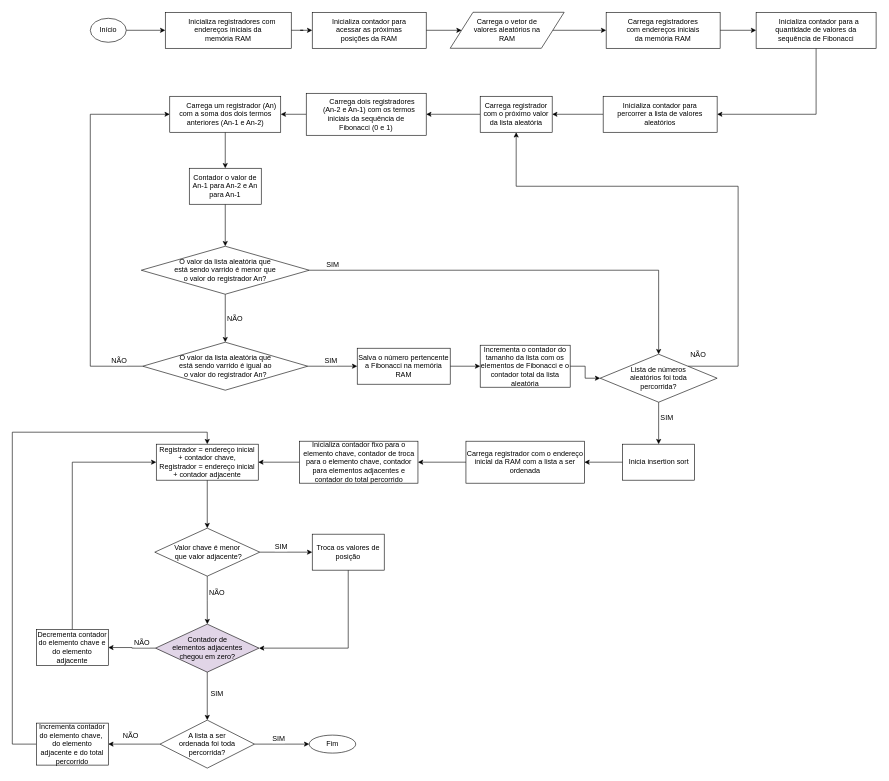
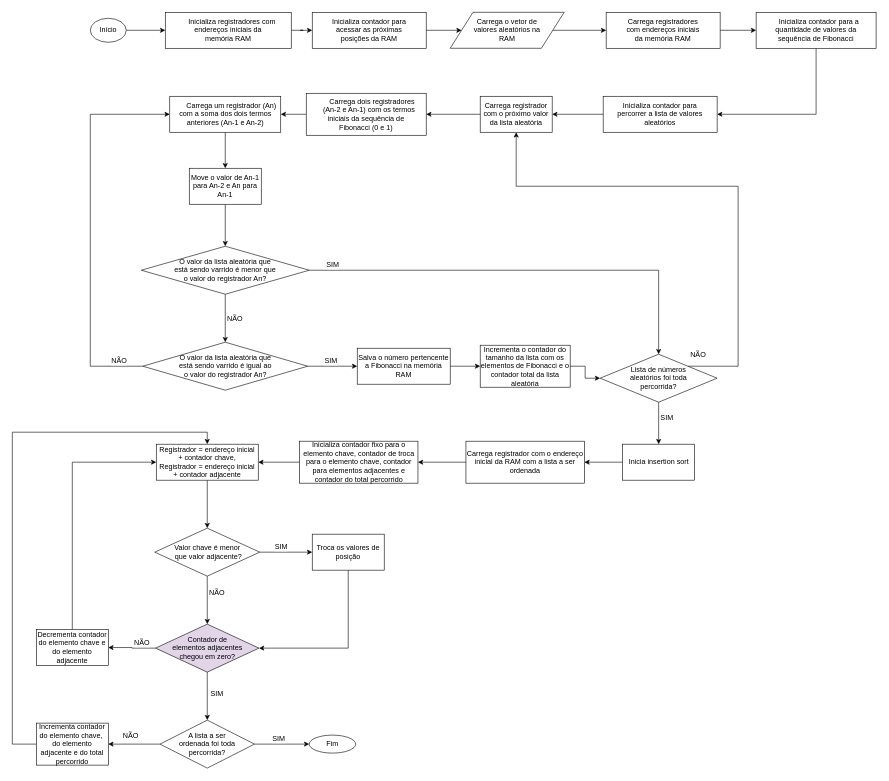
  <mxCell id="0" />
  <mxCell id="1" parent="0" />
  <mxCell id="2" value="" style="edgeStyle=orthogonalEdgeStyle;rounded=0;orthogonalLoop=1;jettySize=auto;html=1;" parent="1" source="3" target="5" edge="1"><mxGeometry relative="1" as="geometry" /></mxCell>
  <mxCell id="3" value="Início" style="ellipse;whiteSpace=wrap;html=1;" parent="1" vertex="1"><mxGeometry x="150" y="30" width="60" height="40" as="geometry" /></mxCell>
  <mxCell id="4" value="" style="edgeStyle=orthogonalEdgeStyle;rounded=0;orthogonalLoop=1;jettySize=auto;html=1;" parent="1" source="5" target="7" edge="1"><mxGeometry relative="1" as="geometry" /></mxCell>
  <mxCell id="5" value="&amp;nbsp; &amp;nbsp; Inicializa registradores com&lt;br&gt;endereços iniciais da &lt;br&gt;memória RAM" style="whiteSpace=wrap;html=1;" parent="1" vertex="1"><mxGeometry x="275" y="20" width="210" height="60" as="geometry" /></mxCell>
  <mxCell id="6" value="" style="edgeStyle=orthogonalEdgeStyle;rounded=0;orthogonalLoop=1;jettySize=auto;html=1;" parent="1" source="7" target="9" edge="1"><mxGeometry relative="1" as="geometry" /></mxCell>
  <mxCell id="7" value="Inicializa contador para &lt;br&gt;acessar as próximas &lt;br&gt;posições da RAM" style="whiteSpace=wrap;html=1;" parent="1" vertex="1"><mxGeometry x="520" y="20" width="190" height="60" as="geometry" /></mxCell>
  <mxCell id="8" value="" style="edgeStyle=orthogonalEdgeStyle;rounded=0;orthogonalLoop=1;jettySize=auto;html=1;" parent="1" source="9" target="11" edge="1"><mxGeometry relative="1" as="geometry" /></mxCell>
  <mxCell id="9" value="Carrega o vetor de &lt;br&gt;valores aleatórios na &lt;br&gt;RAM" style="shape=parallelogram;perimeter=parallelogramPerimeter;whiteSpace=wrap;html=1;" parent="1" vertex="1"><mxGeometry x="750" y="20" width="190" height="60" as="geometry" /></mxCell>
  <mxCell id="10" value="" style="edgeStyle=orthogonalEdgeStyle;rounded=0;orthogonalLoop=1;jettySize=auto;html=1;" parent="1" source="11" target="13" edge="1"><mxGeometry relative="1" as="geometry" /></mxCell>
  <mxCell id="11" value="Carrega registradores &lt;br&gt;com endereços iniciai&lt;span style=&quot;background-color: initial;&quot;&gt;s&lt;/span&gt;&lt;div&gt;da memória RAM&lt;/div&gt;" style="whiteSpace=wrap;html=1;" parent="1" vertex="1"><mxGeometry x="1010" y="20" width="190" height="60" as="geometry" /></mxCell>
  <mxCell id="12" style="edgeStyle=orthogonalEdgeStyle;rounded=0;orthogonalLoop=1;jettySize=auto;html=1;entryX=1;entryY=0.5;entryDx=0;entryDy=0;fontFamily=Helvetica;fontSize=12;fontColor=default;" parent="1" source="13" target="15" edge="1"><mxGeometry relative="1" as="geometry"><Array as="points"><mxPoint x="1360" y="190" /></Array></mxGeometry></mxCell>
  <mxCell id="13" value="&amp;nbsp; &amp;nbsp;Inicializa contador para a &lt;br&gt;quantidade de valores da &lt;br&gt;sequência de Fibonacci" style="whiteSpace=wrap;html=1;" parent="1" vertex="1"><mxGeometry x="1260" y="20" width="200" height="60" as="geometry" /></mxCell>
  <mxCell id="14" value="" style="edgeStyle=orthogonalEdgeStyle;rounded=0;orthogonalLoop=1;jettySize=auto;html=1;fontFamily=Helvetica;fontSize=12;fontColor=default;" parent="1" source="15" target="42" edge="1"><mxGeometry relative="1" as="geometry" /></mxCell>
  <mxCell id="15" value="Inicializa contador para &lt;br&gt;percorrer a lista de valores aleatórios" style="whiteSpace=wrap;html=1;" parent="1" vertex="1"><mxGeometry x="1005" y="160" width="190" height="60" as="geometry" /></mxCell>
  <mxCell id="16" value="" style="edgeStyle=orthogonalEdgeStyle;rounded=0;orthogonalLoop=1;jettySize=auto;html=1;" parent="1" source="17" target="19" edge="1"><mxGeometry relative="1" as="geometry" /></mxCell>
  <mxCell id="17" value="&amp;nbsp; &amp;nbsp; &amp;nbsp; Carrega dois registradores &lt;br&gt;&amp;nbsp; &amp;nbsp;(An-2 e An-1) com os termos &lt;br&gt;iniciais da sequência de &lt;br&gt;Fibonacci (0 e 1)" style="whiteSpace=wrap;html=1;" parent="1" vertex="1"><mxGeometry x="510" y="155" width="200" height="70" as="geometry" /></mxCell>
  <mxCell id="18" value="" style="edgeStyle=orthogonalEdgeStyle;rounded=0;orthogonalLoop=1;jettySize=auto;html=1;fontFamily=Helvetica;fontSize=12;fontColor=default;" parent="1" source="19" target="21" edge="1"><mxGeometry relative="1" as="geometry" /></mxCell>
  <mxCell id="19" value="&amp;nbsp; &amp;nbsp; &amp;nbsp; Carrega um registrador (An) &lt;br&gt;com a soma dos dois termos anteriores (An-1 e An-2)" style="whiteSpace=wrap;html=1;" parent="1" vertex="1"><mxGeometry x="282.5" y="160" width="185" height="60" as="geometry" /></mxCell>
  <mxCell id="20" value="" style="edgeStyle=orthogonalEdgeStyle;rounded=0;orthogonalLoop=1;jettySize=auto;html=1;fontFamily=Helvetica;fontSize=12;fontColor=default;" parent="1" source="21" target="26" edge="1"><mxGeometry relative="1" as="geometry" /></mxCell>
- <mxCell id="21" value="Contador o valor de An-1 para An-2 e An para An-1" style="whiteSpace=wrap;html=1;" parent="1" vertex="1"><mxGeometry x="315" y="280" width="120" height="60" as="geometry" /></mxCell>
+ <mxCell id="21" value="Move o valor de An-1 para An-2 e An para An-1" style="whiteSpace=wrap;html=1;" parent="1" vertex="1"><mxGeometry x="315" y="280" width="120" height="60" as="geometry" /></mxCell>
  <mxCell id="22" value="" style="edgeStyle=orthogonalEdgeStyle;rounded=0;orthogonalLoop=1;jettySize=auto;html=1;fontFamily=Helvetica;fontSize=12;fontColor=default;" parent="1" source="26" target="31" edge="1"><mxGeometry relative="1" as="geometry" /></mxCell>
  <mxCell id="23" value="NÃO" style="edgeLabel;html=1;align=center;verticalAlign=middle;resizable=0;points=[];strokeColor=default;fontFamily=Helvetica;fontSize=12;fontColor=default;fillColor=default;" parent="22" vertex="1" connectable="0"><mxGeometry x="-0.084" relative="1" as="geometry"><mxPoint x="15" y="3" as="offset" /></mxGeometry></mxCell>
  <mxCell id="24" style="edgeStyle=orthogonalEdgeStyle;rounded=0;orthogonalLoop=1;jettySize=auto;html=1;entryX=0.5;entryY=0;entryDx=0;entryDy=0;fontFamily=Helvetica;fontSize=12;fontColor=default;" parent="1" source="26" target="40" edge="1"><mxGeometry relative="1" as="geometry" /></mxCell>
  <mxCell id="25" value="SIM" style="edgeLabel;html=1;align=center;verticalAlign=middle;resizable=0;points=[];strokeColor=default;fontFamily=Helvetica;fontSize=12;fontColor=default;fillColor=default;" parent="24" vertex="1" connectable="0"><mxGeometry x="-0.673" y="-5" relative="1" as="geometry"><mxPoint x="-80" y="-15" as="offset" /></mxGeometry></mxCell>
  <mxCell id="26" value="O valor da lista aleatória que &lt;br&gt;está sendo varrido é menor que &lt;br&gt;o valor do registrador An?" style="rhombus;whiteSpace=wrap;html=1;" parent="1" vertex="1"><mxGeometry x="235" y="410" width="280" height="80" as="geometry" /></mxCell>
  <mxCell id="27" style="edgeStyle=orthogonalEdgeStyle;rounded=0;orthogonalLoop=1;jettySize=auto;html=1;fontFamily=Helvetica;fontSize=12;fontColor=default;entryX=0;entryY=0.5;entryDx=0;entryDy=0;" parent="1" source="31" target="19" edge="1"><mxGeometry relative="1" as="geometry"><mxPoint x="140" y="190" as="targetPoint" /><Array as="points"><mxPoint x="150" y="610" /><mxPoint x="150" y="190" /></Array></mxGeometry></mxCell>
  <mxCell id="28" value="NÃO" style="edgeLabel;html=1;align=center;verticalAlign=middle;resizable=0;points=[];strokeColor=default;fontFamily=Helvetica;fontSize=12;fontColor=default;fillColor=default;" parent="27" vertex="1" connectable="0"><mxGeometry x="-0.874" y="1" relative="1" as="geometry"><mxPoint y="-11" as="offset" /></mxGeometry></mxCell>
  <mxCell id="29" value="" style="edgeStyle=orthogonalEdgeStyle;rounded=0;orthogonalLoop=1;jettySize=auto;html=1;fontFamily=Helvetica;fontSize=12;fontColor=default;" parent="1" source="31" target="33" edge="1"><mxGeometry relative="1" as="geometry" /></mxCell>
  <mxCell id="30" value="SIM" style="edgeLabel;html=1;align=center;verticalAlign=middle;resizable=0;points=[];strokeColor=default;fontFamily=Helvetica;fontSize=12;fontColor=default;fillColor=default;" parent="29" vertex="1" connectable="0"><mxGeometry x="-0.046" y="1" relative="1" as="geometry"><mxPoint x="-1" y="-9" as="offset" /></mxGeometry></mxCell>
  <mxCell id="31" value="O valor da lista aleatória que&lt;br&gt;está sendo varrido é igual ao&lt;br&gt;o valor do registrador An?" style="rhombus;whiteSpace=wrap;html=1;" parent="1" vertex="1"><mxGeometry x="237.5" y="570" width="275" height="80" as="geometry" /></mxCell>
  <mxCell id="32" value="" style="edgeStyle=orthogonalEdgeStyle;rounded=0;orthogonalLoop=1;jettySize=auto;html=1;fontFamily=Helvetica;fontSize=12;fontColor=default;" parent="1" source="33" target="35" edge="1"><mxGeometry relative="1" as="geometry" /></mxCell>
  <mxCell id="33" value="Salva o número pertencente a Fibonacci na memória RAM" style="whiteSpace=wrap;html=1;" parent="1" vertex="1"><mxGeometry x="595" y="580" width="155" height="60" as="geometry" /></mxCell>
  <mxCell id="34" value="" style="edgeStyle=orthogonalEdgeStyle;rounded=0;orthogonalLoop=1;jettySize=auto;html=1;fontFamily=Helvetica;fontSize=12;fontColor=default;" parent="1" source="35" target="40" edge="1"><mxGeometry relative="1" as="geometry" /></mxCell>
  <mxCell id="35" value="Incrementa o contador do tamanho da lista com os elementos de Fibonacci e o contador total da lista aleatória" style="whiteSpace=wrap;html=1;" parent="1" vertex="1"><mxGeometry x="800" y="575" width="150" height="70" as="geometry" /></mxCell>
  <mxCell id="36" style="edgeStyle=orthogonalEdgeStyle;rounded=0;orthogonalLoop=1;jettySize=auto;html=1;entryX=0.5;entryY=1;entryDx=0;entryDy=0;fontFamily=Helvetica;fontSize=12;fontColor=default;" parent="1" source="40" target="42" edge="1"><mxGeometry relative="1" as="geometry"><Array as="points"><mxPoint x="1230" y="610" /><mxPoint x="1230" y="310" /><mxPoint x="860" y="310" /></Array></mxGeometry></mxCell>
  <mxCell id="37" value="NÃO" style="edgeLabel;html=1;align=center;verticalAlign=middle;resizable=0;points=[];strokeColor=default;fontFamily=Helvetica;fontSize=12;fontColor=default;fillColor=default;" parent="36" vertex="1" connectable="0"><mxGeometry x="-0.96" y="3" relative="1" as="geometry"><mxPoint x="-1" y="-17" as="offset" /></mxGeometry></mxCell>
  <mxCell id="38" value="" style="edgeStyle=orthogonalEdgeStyle;rounded=0;orthogonalLoop=1;jettySize=auto;html=1;fontFamily=Helvetica;fontSize=12;fontColor=default;" parent="1" source="40" target="44" edge="1"><mxGeometry relative="1" as="geometry" /></mxCell>
  <mxCell id="39" value="SIM" style="edgeLabel;html=1;align=center;verticalAlign=middle;resizable=0;points=[];strokeColor=default;fontFamily=Helvetica;fontSize=12;fontColor=default;fillColor=default;" parent="38" vertex="1" connectable="0"><mxGeometry x="-0.248" y="2" relative="1" as="geometry"><mxPoint x="11" as="offset" /></mxGeometry></mxCell>
  <mxCell id="40" value="Lista de números &lt;br&gt;aleatórios foi toda &lt;br&gt;percorrida?" style="rhombus;whiteSpace=wrap;html=1;" parent="1" vertex="1"><mxGeometry x="1000" y="590" width="195" height="80" as="geometry" /></mxCell>
  <mxCell id="41" style="edgeStyle=orthogonalEdgeStyle;rounded=0;orthogonalLoop=1;jettySize=auto;html=1;entryX=1;entryY=0.5;entryDx=0;entryDy=0;fontFamily=Helvetica;fontSize=12;fontColor=default;" parent="1" source="42" target="17" edge="1"><mxGeometry relative="1" as="geometry" /></mxCell>
  <mxCell id="42" value="Carrega registrador com o próximo valor da lista aleatória" style="whiteSpace=wrap;html=1;" parent="1" vertex="1"><mxGeometry x="800" y="160" width="120" height="60" as="geometry" /></mxCell>
  <mxCell id="43" value="" style="edgeStyle=orthogonalEdgeStyle;rounded=0;orthogonalLoop=1;jettySize=auto;html=1;fontFamily=Helvetica;fontSize=12;fontColor=default;" parent="1" source="44" target="46" edge="1"><mxGeometry relative="1" as="geometry" /></mxCell>
  <mxCell id="44" value="Inicia insertion sort" style="whiteSpace=wrap;html=1;" parent="1" vertex="1"><mxGeometry x="1037.5" y="740" width="120" height="60" as="geometry" /></mxCell>
  <mxCell id="45" value="" style="edgeStyle=orthogonalEdgeStyle;rounded=0;orthogonalLoop=1;jettySize=auto;html=1;fontFamily=Helvetica;fontSize=12;fontColor=default;" parent="1" source="46" target="48" edge="1"><mxGeometry relative="1" as="geometry" /></mxCell>
  <mxCell id="46" value="Carrega registrador com o endereço inicial da RAM com a lista a ser ordenada" style="whiteSpace=wrap;html=1;" parent="1" vertex="1"><mxGeometry x="776.25" y="735" width="197.5" height="70" as="geometry" /></mxCell>
  <mxCell id="47" value="" style="edgeStyle=orthogonalEdgeStyle;rounded=0;orthogonalLoop=1;jettySize=auto;html=1;fontFamily=Helvetica;fontSize=12;fontColor=default;" parent="1" source="48" target="50" edge="1"><mxGeometry relative="1" as="geometry" /></mxCell>
  <mxCell id="48" value="Inicializa contador fixo para o elemento chave, contador de troca para o elemento chave, contador para elementos adjacentes e contador do total percorrido" style="whiteSpace=wrap;html=1;" parent="1" vertex="1"><mxGeometry x="498.75" y="735" width="197.5" height="70" as="geometry" /></mxCell>
  <mxCell id="49" value="" style="edgeStyle=orthogonalEdgeStyle;rounded=0;orthogonalLoop=1;jettySize=auto;html=1;fontFamily=Helvetica;fontSize=12;fontColor=default;" parent="1" source="50" target="55" edge="1"><mxGeometry relative="1" as="geometry" /></mxCell>
  <mxCell id="50" value="Registrador = endereço inicial + contador chave,&lt;br&gt;Registrador = endereço inicial + contador adjacente" style="whiteSpace=wrap;html=1;" parent="1" vertex="1"><mxGeometry x="260" y="740" width="170" height="60" as="geometry" /></mxCell>
  <mxCell id="51" value="" style="edgeStyle=orthogonalEdgeStyle;rounded=0;orthogonalLoop=1;jettySize=auto;html=1;fontFamily=Helvetica;fontSize=12;fontColor=default;" parent="1" source="55" target="57" edge="1"><mxGeometry relative="1" as="geometry" /></mxCell>
  <mxCell id="52" value="SIM" style="edgeLabel;html=1;align=center;verticalAlign=middle;resizable=0;points=[];strokeColor=default;fontFamily=Helvetica;fontSize=12;fontColor=default;fillColor=default;" parent="51" vertex="1" connectable="0"><mxGeometry x="-0.196" y="-2" relative="1" as="geometry"><mxPoint y="-12" as="offset" /></mxGeometry></mxCell>
  <mxCell id="53" value="" style="edgeStyle=orthogonalEdgeStyle;rounded=0;orthogonalLoop=1;jettySize=auto;html=1;fontFamily=Helvetica;fontSize=12;fontColor=default;" parent="1" source="55" target="62" edge="1"><mxGeometry relative="1" as="geometry" /></mxCell>
  <mxCell id="54" value="NÃO" style="edgeLabel;html=1;align=center;verticalAlign=middle;resizable=0;points=[];strokeColor=default;fontFamily=Helvetica;fontSize=12;fontColor=default;fillColor=default;" parent="53" vertex="1" connectable="0"><mxGeometry x="-0.33" y="1" relative="1" as="geometry"><mxPoint x="14" as="offset" /></mxGeometry></mxCell>
  <mxCell id="55" value="Valor chave é menor&lt;br&gt;&amp;nbsp;que valor adjacente?" style="rhombus;whiteSpace=wrap;html=1;" parent="1" vertex="1"><mxGeometry x="257.5" y="880" width="175" height="80" as="geometry" /></mxCell>
  <mxCell id="56" style="edgeStyle=orthogonalEdgeStyle;rounded=0;orthogonalLoop=1;jettySize=auto;html=1;entryX=1;entryY=0.5;entryDx=0;entryDy=0;fontFamily=Helvetica;fontSize=12;fontColor=default;" parent="1" source="57" target="62" edge="1"><mxGeometry relative="1" as="geometry"><Array as="points"><mxPoint x="580" y="1080" /></Array></mxGeometry></mxCell>
  <mxCell id="57" value="Troca os valores de posição" style="whiteSpace=wrap;html=1;" parent="1" vertex="1"><mxGeometry x="520" y="890" width="120" height="60" as="geometry" /></mxCell>
  <mxCell id="58" value="" style="edgeStyle=orthogonalEdgeStyle;rounded=0;orthogonalLoop=1;jettySize=auto;html=1;fontFamily=Helvetica;fontSize=12;fontColor=default;" parent="1" source="62" target="64" edge="1"><mxGeometry relative="1" as="geometry" /></mxCell>
  <mxCell id="59" value="NÃO" style="edgeLabel;html=1;align=center;verticalAlign=middle;resizable=0;points=[];strokeColor=default;fontFamily=Helvetica;fontSize=12;fontColor=default;fillColor=default;" parent="58" vertex="1" connectable="0"><mxGeometry x="-0.013" y="2" relative="1" as="geometry"><mxPoint x="18" y="-10" as="offset" /></mxGeometry></mxCell>
  <mxCell id="60" value="" style="edgeStyle=orthogonalEdgeStyle;rounded=0;orthogonalLoop=1;jettySize=auto;html=1;fontFamily=Helvetica;fontSize=12;fontColor=default;" parent="1" source="62" target="69" edge="1"><mxGeometry relative="1" as="geometry" /></mxCell>
  <mxCell id="61" value="SIM" style="edgeLabel;html=1;align=center;verticalAlign=middle;resizable=0;points=[];strokeColor=default;fontFamily=Helvetica;fontSize=12;fontColor=default;fillColor=default;" parent="60" vertex="1" connectable="0"><mxGeometry x="-0.09" y="-1" relative="1" as="geometry"><mxPoint x="16" as="offset" /></mxGeometry></mxCell>
  <mxCell id="62" value="Contador de &lt;br&gt;elementos adjacentes &lt;br&gt;chegou em zero?" style="rhombus;whiteSpace=wrap;html=1;fillColor=#e1d5e7;" parent="1" vertex="1"><mxGeometry x="258.75" y="1040" width="172.5" height="80" as="geometry" /></mxCell>
  <mxCell id="63" style="edgeStyle=orthogonalEdgeStyle;rounded=0;orthogonalLoop=1;jettySize=auto;html=1;entryX=0;entryY=0.5;entryDx=0;entryDy=0;fontFamily=Helvetica;fontSize=12;fontColor=default;" parent="1" source="64" target="50" edge="1"><mxGeometry relative="1" as="geometry"><Array as="points"><mxPoint x="120" y="770" /></Array></mxGeometry></mxCell>
  <mxCell id="64" value="Decrementa contador do elemento chave e do elemento adjacente" style="whiteSpace=wrap;html=1;" parent="1" vertex="1"><mxGeometry x="60" y="1049" width="120" height="60" as="geometry" /></mxCell>
  <mxCell id="65" value="" style="edgeStyle=orthogonalEdgeStyle;rounded=0;orthogonalLoop=1;jettySize=auto;html=1;fontFamily=Helvetica;fontSize=12;fontColor=default;" parent="1" source="69" target="71" edge="1"><mxGeometry relative="1" as="geometry" /></mxCell>
  <mxCell id="66" value="NÃO" style="edgeLabel;html=1;align=center;verticalAlign=middle;resizable=0;points=[];strokeColor=default;fontFamily=Helvetica;fontSize=12;fontColor=default;fillColor=default;" parent="65" vertex="1" connectable="0"><mxGeometry x="0.01" y="-2" relative="1" as="geometry"><mxPoint x="-6" y="-12" as="offset" /></mxGeometry></mxCell>
  <mxCell id="67" value="" style="edgeStyle=orthogonalEdgeStyle;rounded=0;orthogonalLoop=1;jettySize=auto;html=1;fontFamily=Helvetica;fontSize=12;fontColor=default;" parent="1" source="69" target="72" edge="1"><mxGeometry relative="1" as="geometry" /></mxCell>
  <mxCell id="68" value="SIM" style="edgeLabel;html=1;align=center;verticalAlign=middle;resizable=0;points=[];strokeColor=default;fontFamily=Helvetica;fontSize=12;fontColor=default;fillColor=default;" parent="67" vertex="1" connectable="0"><mxGeometry x="-0.134" relative="1" as="geometry"><mxPoint y="-10" as="offset" /></mxGeometry></mxCell>
  <mxCell id="69" value="A lista a ser &lt;br&gt;ordenada foi toda percorrida?" style="rhombus;whiteSpace=wrap;html=1;" parent="1" vertex="1"><mxGeometry x="266.25" y="1200" width="157.5" height="80" as="geometry" /></mxCell>
  <mxCell id="70" style="edgeStyle=orthogonalEdgeStyle;rounded=0;orthogonalLoop=1;jettySize=auto;html=1;entryX=0.5;entryY=0;entryDx=0;entryDy=0;fontFamily=Helvetica;fontSize=12;fontColor=default;" parent="1" source="71" target="50" edge="1"><mxGeometry relative="1" as="geometry"><Array as="points"><mxPoint x="20" y="1240" /><mxPoint x="20" y="720" /><mxPoint x="345" y="720" /></Array></mxGeometry></mxCell>
  <mxCell id="71" value="Incrementa contador do elemento chave,&amp;nbsp; do elemento adjacente e do total percorrido" style="whiteSpace=wrap;html=1;" parent="1" vertex="1"><mxGeometry x="60" y="1205" width="120" height="70" as="geometry" /></mxCell>
  <mxCell id="72" value="Fim" style="ellipse;whiteSpace=wrap;html=1;" parent="1" vertex="1"><mxGeometry x="515" y="1225" width="77.5" height="30" as="geometry" /></mxCell>
